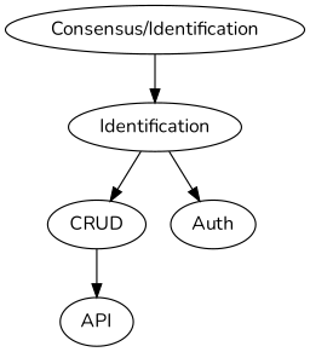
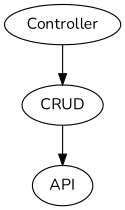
  digraph {
    fontname=Nunito
    node [fontname=Nunito]
    edge [fontname=Nunito]
-   Controller [label=Identification]
+   Controller
    CRUD
-   Auth
    API
-   "Consensus/Identification"
    Controller -> CRUD
-   Controller -> Auth
    CRUD -> API
-   "Consensus/Identification" -> Controller
  }
